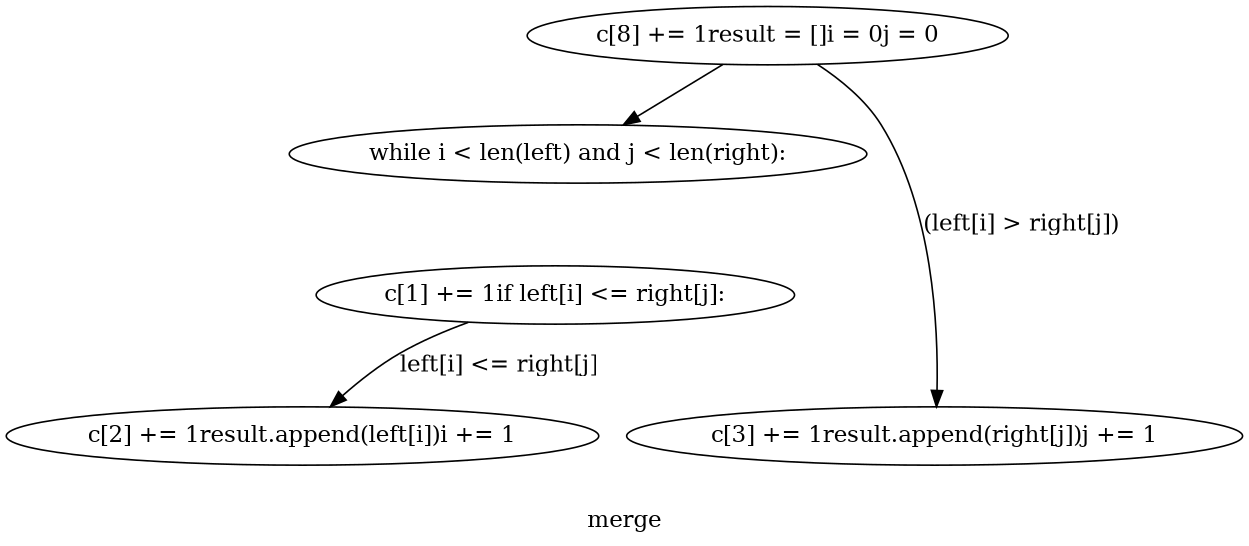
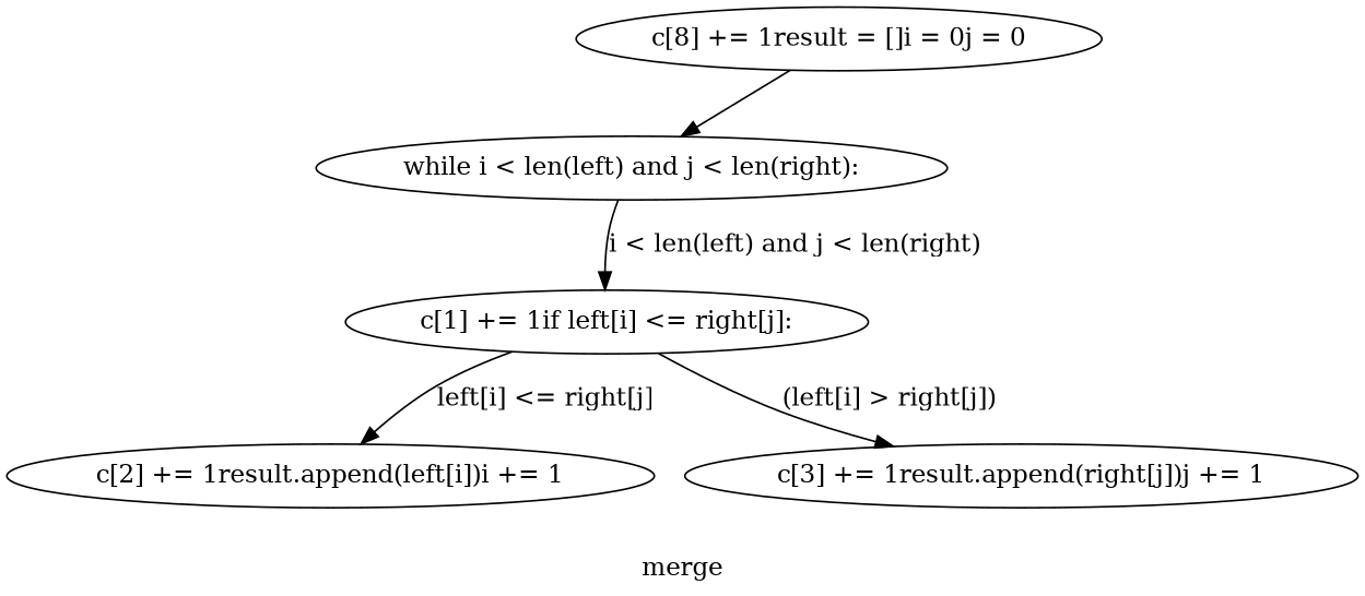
  digraph {
    label=merge
    n1 [height=0.5 label="c[8] += 1result = []i = 0j = 0" width=3.1775]
    n2 [height=0.5 label="while i < len(left) and j < len(right):" width=3.7733]
    n3 [height=0.5 label="c[1] += 1if left[i] <= right[j]:" width=3.1414]
    n4 [height=0.5 label="c[2] += 1result.append(left[i])i += 1" width=3.9177]
    n5 [height=0.5 label="c[3] += 1result.append(right[j])j += 1" width=4.0441]
    n1 -> n2
+   n2 -> n3 [label="i < len(left) and j < len(right)"]
    n3 -> n4 [label="left[i] <= right[j]"]
-   n1 -> n5 [label="(left[i] > right[j])"]
+   n3 -> n5 [label="(left[i] > right[j])"]
  }
